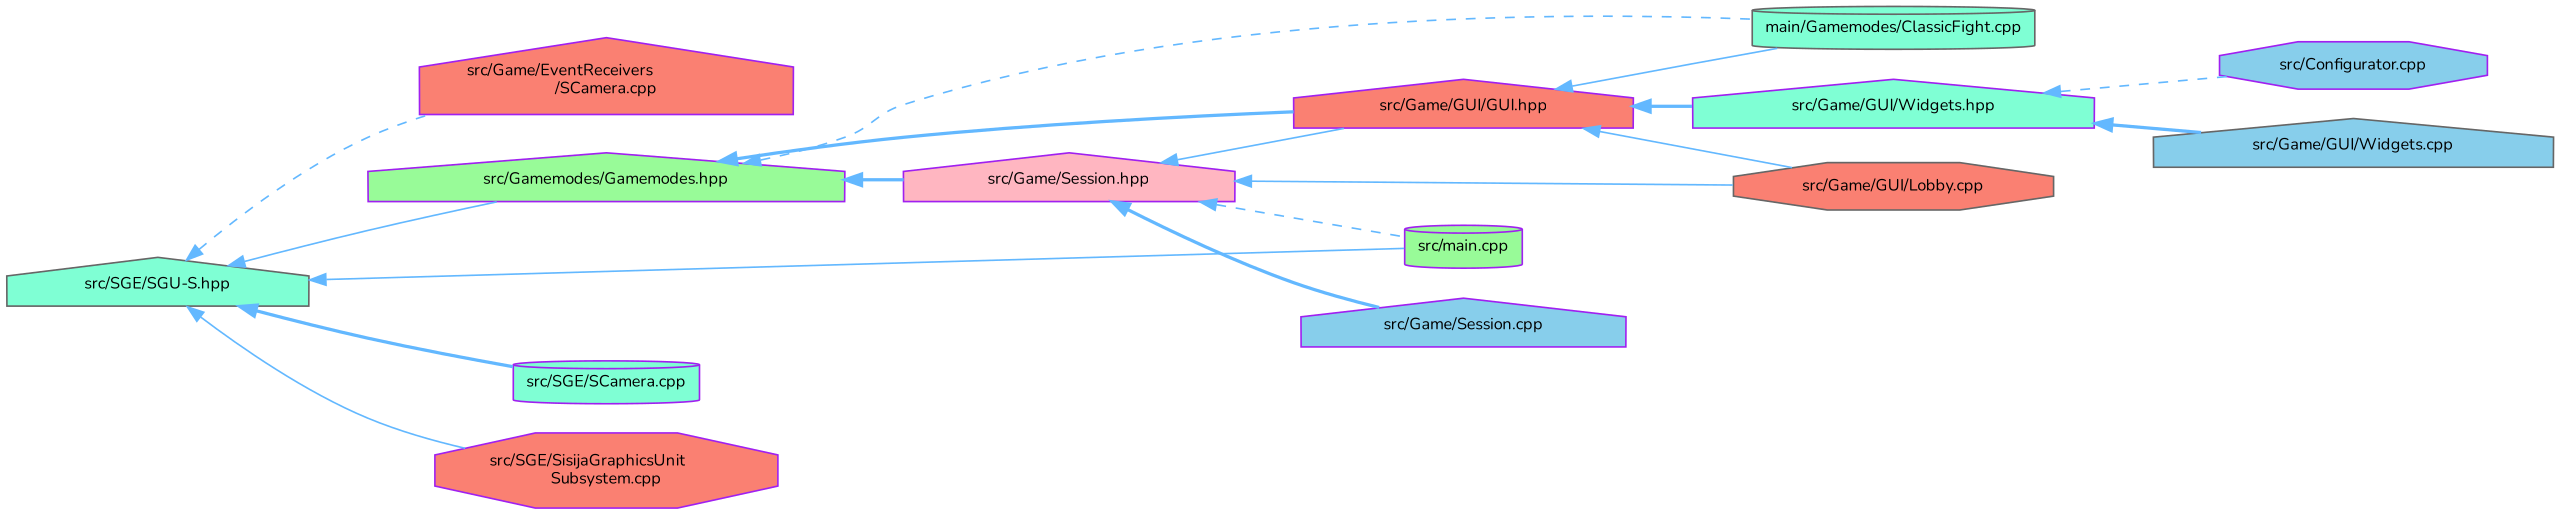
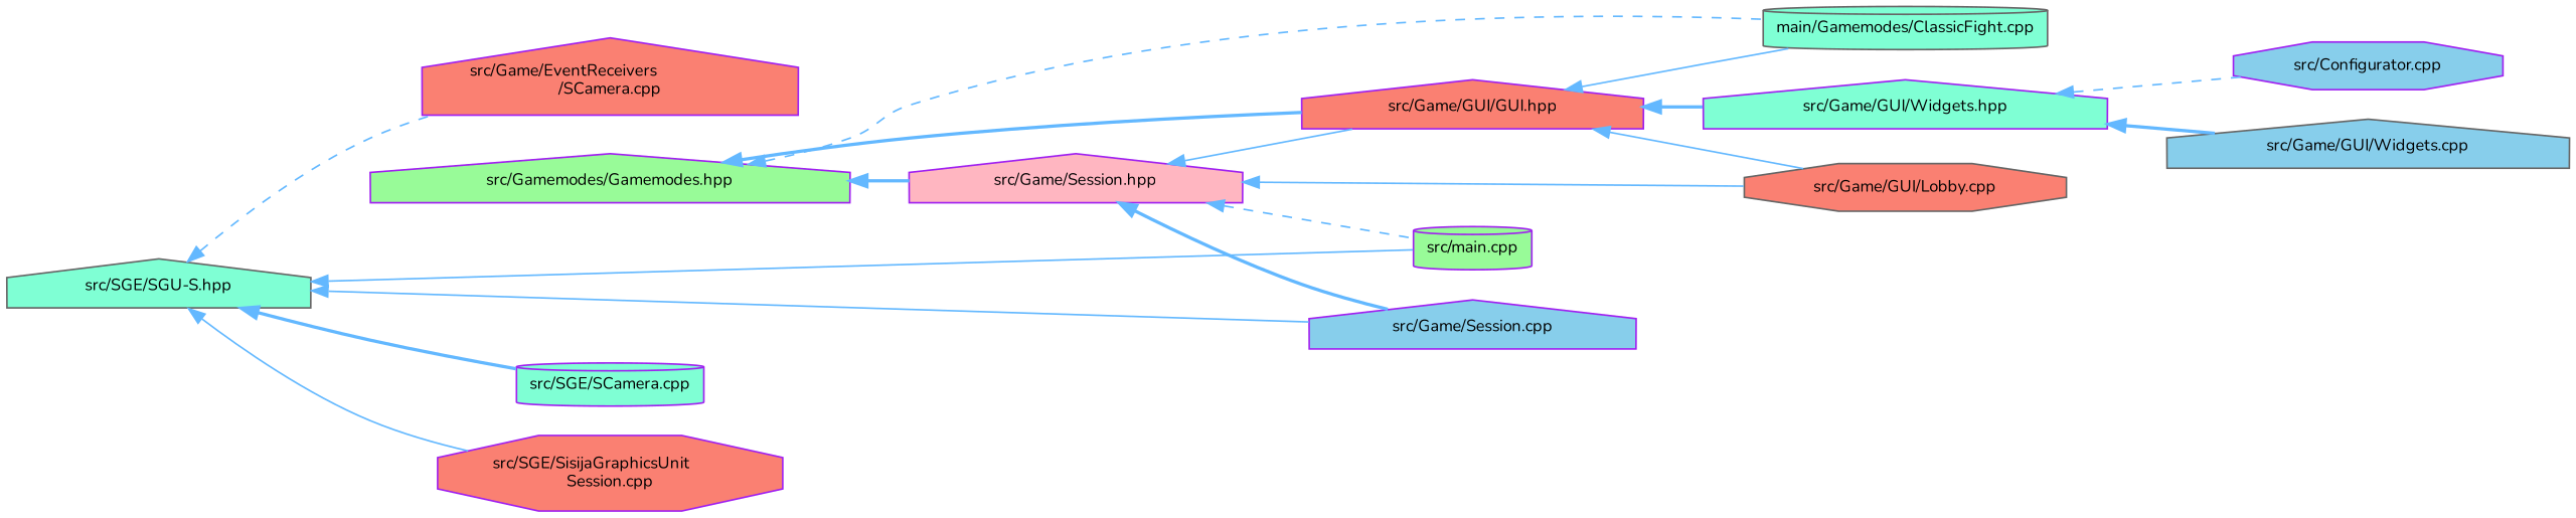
  digraph {
    fontname=Nunito
    rankdir=LR
    node [color=purple fillcolor=aquamarine fontname=Nunito fontsize=10 shape=house style=filled]
    edge [color=steelblue1 dir=back fontname=Nunito fontsize=10 labelfontname=Helvetica labelfontsize=10 style=solid]
    n1 [color=gray40 fontcolor=black height=0.2 label="src/SGE/SGU-S.hpp" width=0.4]
    n2 [fillcolor=salmon height=0.2 label="src/Game/EventReceivers\l/SCamera.cpp" width=0.4]
    n3 [fillcolor=palegreen height=0.2 label="src/Gamemodes/Gamemodes.hpp" width=0.4]
    n4 [fillcolor=palegreen height=0.2 label="src/main.cpp" shape=cylinder width=0.4]
    n5 [height=0.2 label="src/SGE/SCamera.cpp" shape=cylinder width=0.4]
-   n6 [fillcolor=salmon height=0.2 label="src/SGE/SisijaGraphicsUnit\lSubsystem.cpp" shape=octagon width=0.4]
+   n6 [fillcolor=salmon height=0.2 label="src/SGE/SisijaGraphicsUnit\lSession.cpp" shape=octagon width=0.4]
    n7 [fillcolor=salmon height=0.2 label="src/Game/GUI/GUI.hpp" width=0.4]
    n8 [fillcolor=lightpink height=0.2 label="src/Game/Session.hpp" width=0.4]
    n9 [color=gray40 height=0.2 label="main/Gamemodes/ClassicFight.cpp" shape=cylinder width=0.4]
    n10 [color=gray40 fillcolor=salmon height=0.2 label="src/Game/GUI/Lobby.cpp" shape=octagon width=0.4]
    n11 [height=0.2 label="src/Game/GUI/Widgets.hpp" width=0.4]
    n12 [fillcolor=skyblue height=0.2 label="src/Game/Session.cpp" width=0.4]
    n13 [fillcolor=skyblue height=0.2 label="src/Configurator.cpp" shape=octagon width=0.4]
    n14 [color=gray40 fillcolor=skyblue height=0.2 label="src/Game/GUI/Widgets.cpp" width=0.4]
    n1 -> n2 [style=dashed]
-   n1 -> n3
+   n1 -> n12
    n1 -> n4
    n1 -> n5 [style=bold]
    n1 -> n6
    n3 -> n7 [style=bold]
    n3 -> n8 [style=bold]
    n3 -> n9 [style=dashed]
    n7 -> n9
    n7 -> n10
    n7 -> n11 [style=bold]
    n8 -> n4 [style=dashed]
    n8 -> n7
    n8 -> n10
    n8 -> n12 [style=bold]
    n11 -> n13 [style=dashed]
    n11 -> n14 [style=bold]
  }
